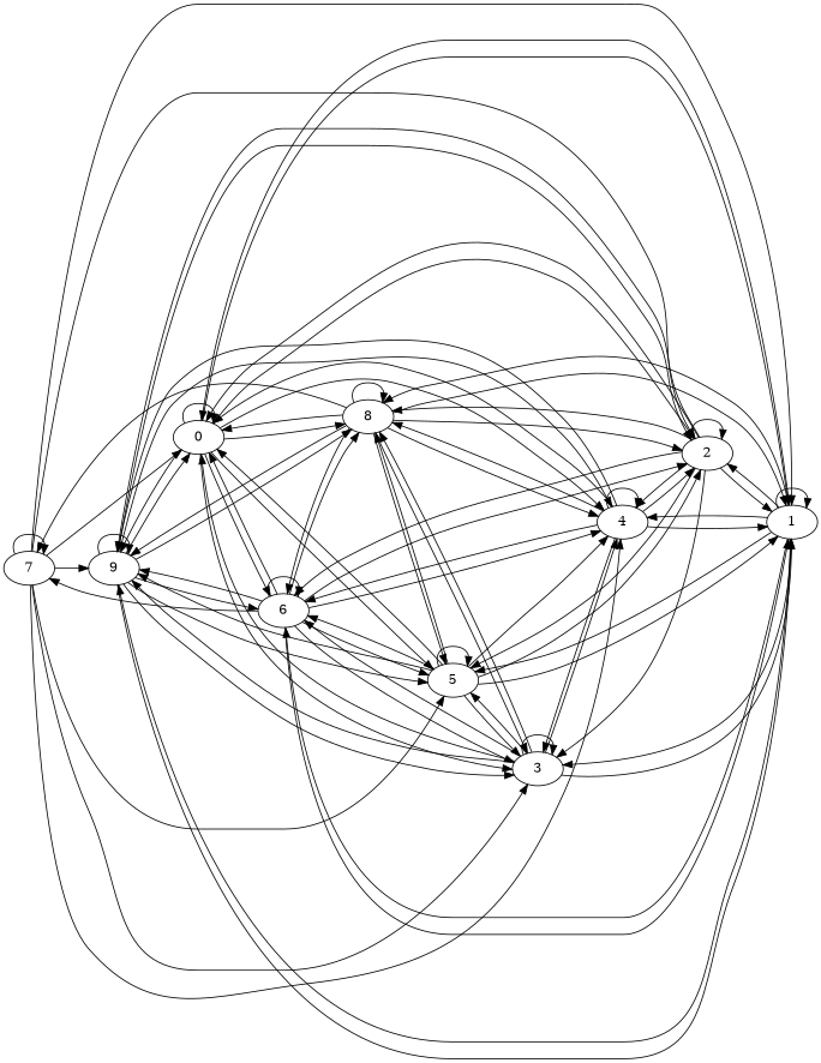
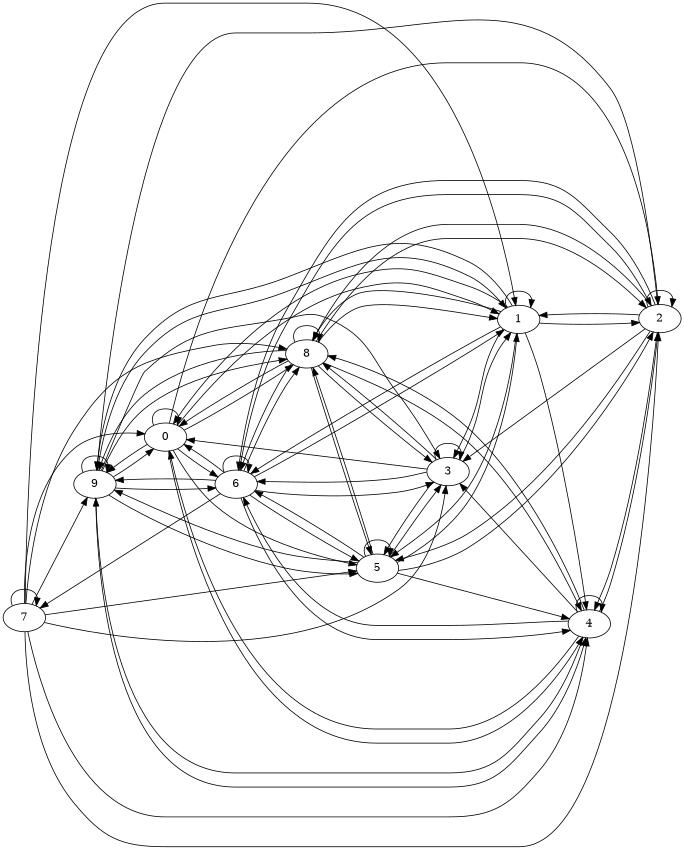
  digraph {
    rankdir=LR
    7
    9
    0
    1
    2
    4
    3
    5
    8
    6
    7 -> 7
    7 -> 9
    7 -> 0
    7 -> 1
    7 -> 2
    7 -> 4
    7 -> 3
    7 -> 5
-   8 -> 7
+   7 -> 8
    9 -> 9
    9 -> 0
    9 -> 1
-   9 -> 2
    9 -> 4
    9 -> 3
    9 -> 5
    9 -> 8
    9 -> 6
    0 -> 9
    0 -> 0
    0 -> 1
    0 -> 2
    0 -> 4
-   0 -> 3
    0 -> 5
    0 -> 8
    0 -> 6
    1 -> 9
    1 -> 0
    1 -> 1
    1 -> 2
    1 -> 4
    1 -> 3
    1 -> 5
    1 -> 8
    1 -> 6
    2 -> 9
-   2 -> 0
    2 -> 1
    2 -> 2
    2 -> 4
    2 -> 3
    2 -> 5
    2 -> 8
    2 -> 6
    4 -> 9
    4 -> 0
-   4 -> 1
    4 -> 2
    4 -> 4
    4 -> 3
    4 -> 8
    4 -> 6
-   3 -> 9
    3 -> 0
    3 -> 1
-   3 -> 4
    3 -> 3
    3 -> 5
    3 -> 8
    3 -> 6
    5 -> 9
-   5 -> 0
    5 -> 1
    5 -> 2
    5 -> 4
    5 -> 3
    5 -> 5
    5 -> 8
    5 -> 6
    8 -> 9
    8 -> 0
    8 -> 1
    8 -> 2
    8 -> 4
    8 -> 3
    8 -> 5
    8 -> 8
    8 -> 6
    6 -> 7
    6 -> 9
    6 -> 0
    6 -> 1
    6 -> 2
    6 -> 4
    6 -> 3
    6 -> 5
    6 -> 8
    6 -> 6
  }
